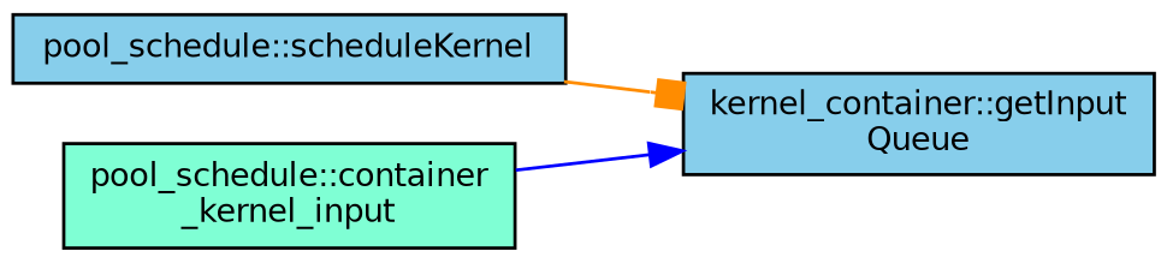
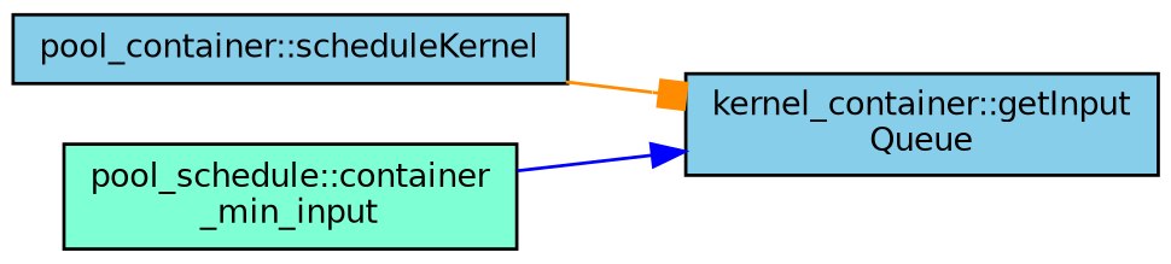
  digraph {
    rankdir=LR
    node [color=black fillcolor=skyblue fontname=Helvetica fontsize=10 shape=record style=filled]
    edge [fontname=Helvetica fontsize=10 labelfontname=Helvetica labelfontsize=10 style=solid]
-   n1 [fontcolor=black height=0.2 label="pool_schedule::scheduleKernel" width=0.4]
+   n1 [fontcolor=black height=0.2 label="pool_container::scheduleKernel" width=0.4]
    n2 [height=0.2 label="kernel_container::getInput\lQueue" width=0.4]
-   n3 [fillcolor=aquamarine height=0.2 label="pool_schedule::container\l_kernel_input" width=0.4]
+   n3 [fillcolor=aquamarine height=0.2 label="pool_schedule::container\l_min_input" width=0.4]
    n1 -> n2 [arrowhead=box color=darkorange]
    n3 -> n2 [arrowhead=normal color=blue]
  }
